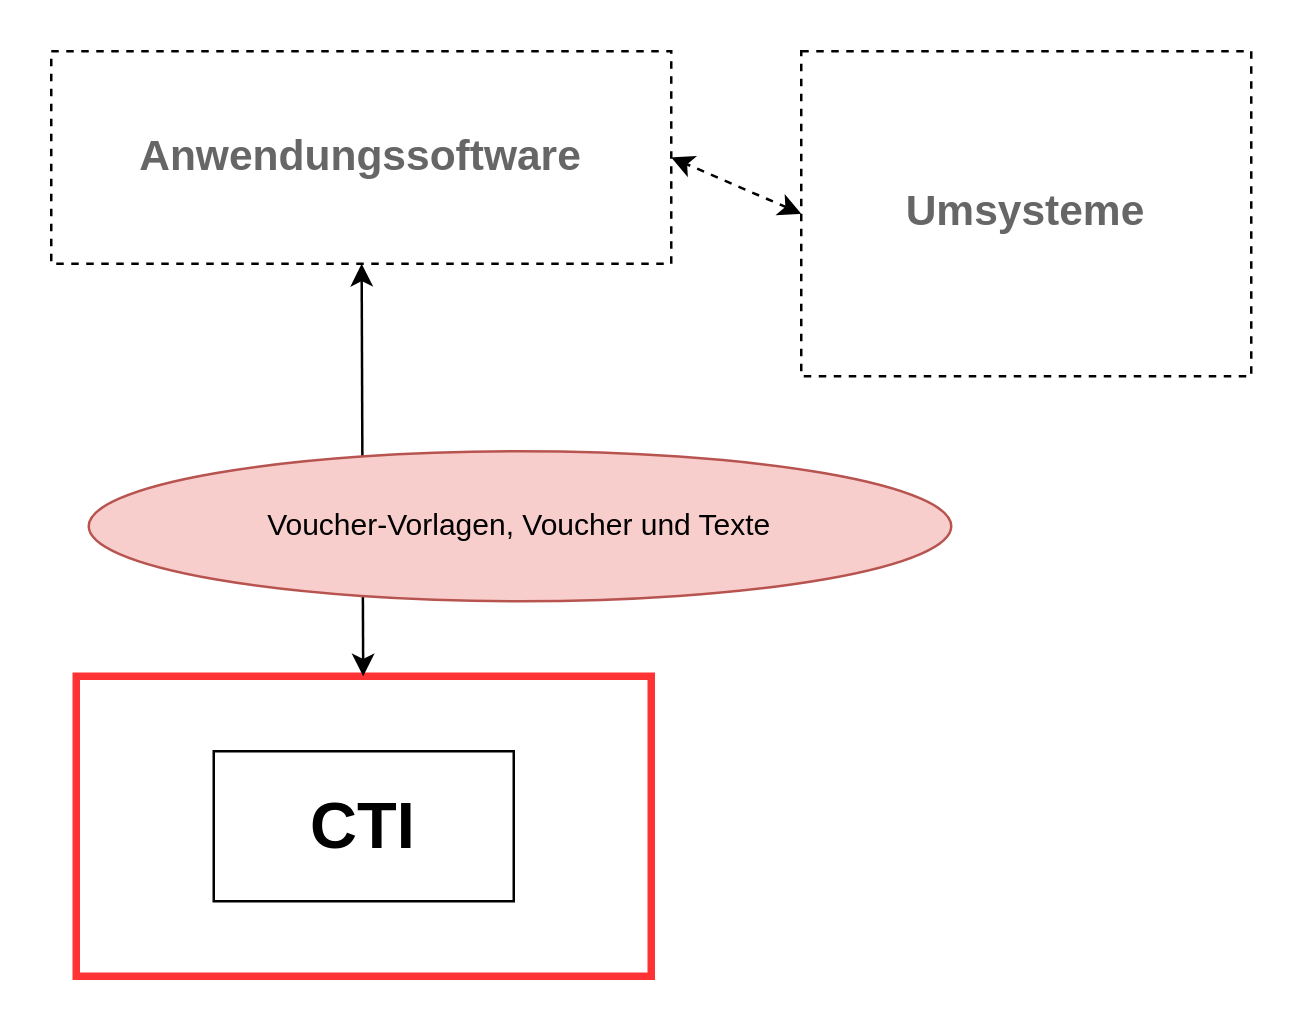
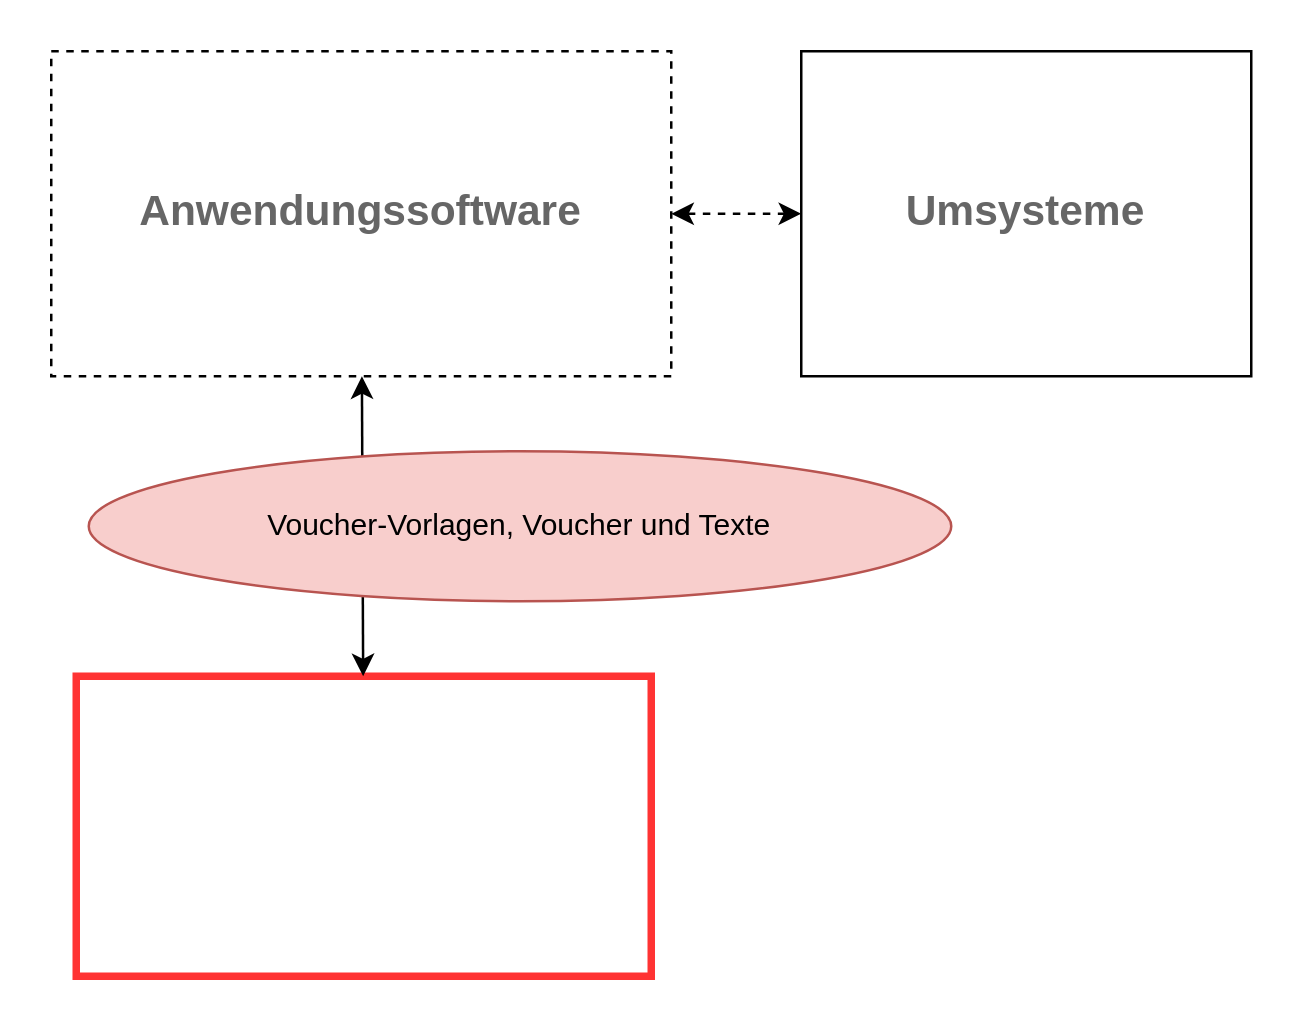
  <mxCell id="0" />
  <mxCell id="1" parent="0" />
  <mxCell id="2" value="" style="rounded=0;whiteSpace=wrap;html=1;strokeColor=#FF3333;fillColor=none;strokeWidth=3;" parent="1" vertex="1"><mxGeometry x="30" y="270" width="230" height="120" as="geometry" /></mxCell>
- <mxCell id="3" value="&lt;b&gt;&lt;font style=&quot;font-size: 26px&quot;&gt;CTI&lt;/font&gt;&lt;/b&gt;" style="rounded=0;whiteSpace=wrap;html=1;strokeColor=#000000;strokeWidth=1;fillColor=none;" parent="1" vertex="1"><mxGeometry x="85" y="300" width="120" height="60" as="geometry" /></mxCell>
  <mxCell id="4" value="" style="endArrow=classic;startArrow=classic;html=1;" parent="1" edge="1" target="2" source="8"><mxGeometry width="50" height="50" relative="1" as="geometry"><mxPoint x="145" y="150" as="sourcePoint" /><mxPoint x="140" y="200" as="targetPoint" /></mxGeometry></mxCell>
  <mxCell id="5" value="Voucher-Vorlagen, Voucher und Texte" style="ellipse;whiteSpace=wrap;html=1;strokeColor=#b85450;strokeWidth=1;fillColor=#f8cecc;" parent="1" vertex="1"><mxGeometry x="35" y="180" width="345" height="60" as="geometry" /></mxCell>
- <mxCell id="6" value="&lt;font style=&quot;font-size: 17px&quot;&gt;&lt;b&gt;Umsysteme&lt;/b&gt;&lt;/font&gt;" style="rounded=0;whiteSpace=wrap;html=1;strokeColor=#000000;strokeWidth=1;fillColor=none;dashed=1;fontColor=#666666;" parent="1" vertex="1"><mxGeometry x="320" y="20" width="180" height="130" as="geometry" /></mxCell>
+ <mxCell id="6" value="&lt;font style=&quot;font-size: 17px&quot;&gt;&lt;b&gt;Umsysteme&lt;/b&gt;&lt;/font&gt;" style="rounded=0;whiteSpace=wrap;html=1;strokeColor=#000000;strokeWidth=1;fillColor=none;dashed=0;fontColor=#666666;" parent="1" vertex="1"><mxGeometry x="320" y="20" width="180" height="130" as="geometry" /></mxCell>
  <mxCell id="7" value="" style="endArrow=classic;startArrow=classic;html=1;exitX=0;exitY=0.5;exitDx=0;exitDy=0;dashed=1;entryX=1;entryY=0.5;entryDx=0;entryDy=0;" parent="1" source="6" target="8" edge="1"><mxGeometry width="50" height="50" relative="1" as="geometry"><mxPoint x="343" y="34" as="sourcePoint" /><mxPoint x="300" y="85" as="targetPoint" /></mxGeometry></mxCell>
- <mxCell id="8" value="&lt;font style=&quot;font-size: 17px&quot;&gt;&lt;b&gt;Anwendungssoftware&lt;/b&gt;&lt;/font&gt;" style="rounded=0;whiteSpace=wrap;html=1;strokeColor=#000000;strokeWidth=1;fillColor=none;dashed=1;fontColor=#666666;" vertex="1" parent="1"><mxGeometry x="20" y="20" width="248" height="85" as="geometry" /></mxCell>
+ <mxCell id="8" value="&lt;font style=&quot;font-size: 17px&quot;&gt;&lt;b&gt;Anwendungssoftware&lt;/b&gt;&lt;/font&gt;" style="rounded=0;whiteSpace=wrap;html=1;strokeColor=#000000;strokeWidth=1;fillColor=none;dashed=1;fontColor=#666666;" vertex="1" parent="1"><mxGeometry x="20" y="20" width="248" height="130" as="geometry" /></mxCell>
